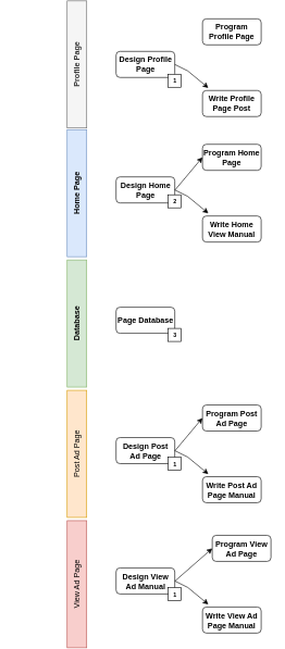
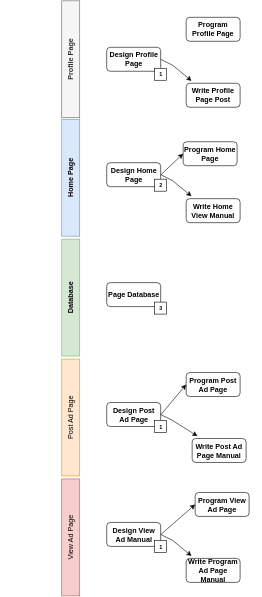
  <mxCell id="0" />
  <mxCell id="1" parent="0" />
  <mxCell id="2" value="Profile Page" style="rounded=0;whiteSpace=wrap;html=1;rotation=-90;fontStyle=1;fillColor=#f5f5f5;fontColor=#333333;strokeColor=#666666;" vertex="1" parent="1"><mxGeometry x="20" y="75" width="195" height="30" as="geometry" /></mxCell>
  <mxCell id="3" value="Home Page" style="rounded=0;whiteSpace=wrap;html=1;rotation=-90;fontStyle=1;fillColor=#dae8fc;strokeColor=#6c8ebf;" vertex="1" parent="1"><mxGeometry x="20" y="272.5" width="195" height="30" as="geometry" /></mxCell>
  <mxCell id="4" value="Database" style="rounded=0;whiteSpace=wrap;html=1;rotation=-90;fontStyle=1;fillColor=#d5e8d4;strokeColor=#82b366;" vertex="1" parent="1"><mxGeometry x="20" y="472.5" width="195" height="30" as="geometry" /></mxCell>
  <mxCell id="5" value="Post Ad Page" style="rounded=0;whiteSpace=wrap;html=1;rotation=-90;fillColor=#ffe6cc;strokeColor=#d79b00;" vertex="1" parent="1"><mxGeometry x="20" y="672.5" width="195" height="30" as="geometry" /></mxCell>
  <mxCell id="6" value="View Ad Page" style="rounded=0;whiteSpace=wrap;html=1;rotation=-90;fillColor=#f8cecc;strokeColor=#b85450;" vertex="1" parent="1"><mxGeometry x="20" y="872.5" width="195" height="30" as="geometry" /></mxCell>
  <mxCell id="7" value="Design Profile Page" style="rounded=1;whiteSpace=wrap;html=1;fontStyle=1" vertex="1" parent="1"><mxGeometry x="177.5" y="70" width="90" height="40" as="geometry" /></mxCell>
  <mxCell id="8" value="Design Home Page" style="rounded=1;whiteSpace=wrap;html=1;fontStyle=1" vertex="1" parent="1"><mxGeometry x="177.5" y="262.5" width="90" height="40" as="geometry" /></mxCell>
  <mxCell id="9" value="Page Database" style="rounded=1;whiteSpace=wrap;html=1;fontStyle=1" vertex="1" parent="1"><mxGeometry x="177.5" y="462.5" width="90" height="40" as="geometry" /></mxCell>
  <mxCell id="10" value="Design Post Ad Page" style="rounded=1;whiteSpace=wrap;html=1;fontStyle=1" vertex="1" parent="1"><mxGeometry x="177.5" y="662.5" width="90" height="40" as="geometry" /></mxCell>
  <mxCell id="11" value="Design View Ad Manual" style="rounded=1;whiteSpace=wrap;html=1;fontStyle=1" vertex="1" parent="1"><mxGeometry x="177.5" y="862.5" width="90" height="40" as="geometry" /></mxCell>
  <mxCell id="12" value="&lt;font style=&quot;font-size: 9px;&quot;&gt;1&lt;/font&gt;" style="whiteSpace=wrap;html=1;aspect=fixed;fontStyle=1" vertex="1" parent="1"><mxGeometry x="257.5" y="892.5" width="20" height="20" as="geometry" /></mxCell>
  <mxCell id="13" value="&lt;font style=&quot;font-size: 9px;&quot;&gt;1&lt;/font&gt;" style="whiteSpace=wrap;html=1;aspect=fixed;fontStyle=1" vertex="1" parent="1"><mxGeometry x="257.5" y="692.5" width="20" height="20" as="geometry" /></mxCell>
  <mxCell id="14" value="&lt;font style=&quot;font-size: 9px;&quot;&gt;1&lt;/font&gt;" style="whiteSpace=wrap;html=1;aspect=fixed;fontStyle=1" vertex="1" parent="1"><mxGeometry x="257.5" y="105" width="20" height="20" as="geometry" /></mxCell>
  <mxCell id="15" value="&lt;font style=&quot;font-size: 9px;&quot;&gt;2&lt;/font&gt;" style="whiteSpace=wrap;html=1;aspect=fixed;fontStyle=1" vertex="1" parent="1"><mxGeometry x="257.5" y="290" width="20" height="20" as="geometry" /></mxCell>
  <mxCell id="16" value="&lt;font style=&quot;font-size: 9px;&quot;&gt;3&lt;/font&gt;" style="whiteSpace=wrap;html=1;aspect=fixed;fontStyle=1" vertex="1" parent="1"><mxGeometry x="257.5" y="495" width="20" height="20" as="geometry" /></mxCell>
  <mxCell id="17" value="Program Profile Page" style="rounded=1;whiteSpace=wrap;html=1;fontStyle=1" vertex="1" parent="1"><mxGeometry x="310" y="20" width="90" height="40" as="geometry" /></mxCell>
  <mxCell id="18" value="Write Profile Page Post" style="rounded=1;whiteSpace=wrap;html=1;fontStyle=1" vertex="1" parent="1"><mxGeometry x="310" y="130" width="90" height="40" as="geometry" /></mxCell>
  <mxCell id="19" value="" style="endArrow=classic;html=1;rounded=0;entryX=0.1;entryY=-0.1;entryDx=0;entryDy=0;entryPerimeter=0;" edge="1" parent="1" target="18"><mxGeometry width="50" height="50" relative="1" as="geometry"><mxPoint x="267.5" y="90" as="sourcePoint" /><mxPoint x="307.5" y="110" as="targetPoint" /><Array as="points"><mxPoint x="287.5" y="100" /></Array></mxGeometry></mxCell>
- <mxCell id="20" value="Program Home Page" style="rounded=1;whiteSpace=wrap;html=1;fontStyle=1" vertex="1" parent="1"><mxGeometry x="310" y="212.5" width="90" height="40" as="geometry" /></mxCell>
+ <mxCell id="20" value="Program Home Page" style="rounded=1;whiteSpace=wrap;html=1;fontStyle=1" vertex="1" parent="1"><mxGeometry x="305" y="227.5" width="90" height="40" as="geometry" /></mxCell>
  <mxCell id="21" value="Write Home View Manual" style="rounded=1;whiteSpace=wrap;html=1;fontStyle=1" vertex="1" parent="1"><mxGeometry x="310" y="322.5" width="90" height="40" as="geometry" /></mxCell>
  <mxCell id="22" value="" style="endArrow=classic;html=1;rounded=0;exitX=1;exitY=0.5;exitDx=0;exitDy=0;entryX=0;entryY=0.5;entryDx=0;entryDy=0;" edge="1" parent="1" target="20"><mxGeometry width="50" height="50" relative="1" as="geometry"><mxPoint x="268" y="282.5" as="sourcePoint" /><mxPoint x="320" y="242.5" as="targetPoint" /></mxGeometry></mxCell>
  <mxCell id="23" value="" style="endArrow=classic;html=1;rounded=0;entryX=0.1;entryY=-0.1;entryDx=0;entryDy=0;entryPerimeter=0;" edge="1" parent="1" target="21"><mxGeometry width="50" height="50" relative="1" as="geometry"><mxPoint x="267.5" y="282.5" as="sourcePoint" /><mxPoint x="307.5" y="302.5" as="targetPoint" /><Array as="points"><mxPoint x="287.5" y="292.5" /></Array></mxGeometry></mxCell>
  <mxCell id="24" value="Program Post Ad Page" style="rounded=1;whiteSpace=wrap;html=1;fontStyle=1" vertex="1" parent="1"><mxGeometry x="310" y="612.5" width="90" height="40" as="geometry" /></mxCell>
- <mxCell id="25" value="Write Post Ad Page Manual" style="rounded=1;whiteSpace=wrap;html=1;fontStyle=1" vertex="1" parent="1"><mxGeometry x="310" y="722.5" width="90" height="40" as="geometry" /></mxCell>
+ <mxCell id="25" value="Write Post Ad Page Manual" style="rounded=1;whiteSpace=wrap;html=1;fontStyle=1" vertex="1" parent="1"><mxGeometry x="320" y="722.5" width="90" height="40" as="geometry" /></mxCell>
  <mxCell id="26" value="" style="endArrow=classic;html=1;rounded=0;exitX=1;exitY=0.5;exitDx=0;exitDy=0;entryX=0;entryY=0.5;entryDx=0;entryDy=0;" edge="1" parent="1" target="24"><mxGeometry width="50" height="50" relative="1" as="geometry"><mxPoint x="268" y="682.5" as="sourcePoint" /><mxPoint x="320" y="642.5" as="targetPoint" /></mxGeometry></mxCell>
  <mxCell id="27" value="" style="endArrow=classic;html=1;rounded=0;entryX=0.1;entryY=-0.1;entryDx=0;entryDy=0;entryPerimeter=0;" edge="1" parent="1" target="25"><mxGeometry width="50" height="50" relative="1" as="geometry"><mxPoint x="267.5" y="682.5" as="sourcePoint" /><mxPoint x="307.5" y="702.5" as="targetPoint" /><Array as="points"><mxPoint x="287.5" y="692.5" /></Array></mxGeometry></mxCell>
  <mxCell id="28" value="Program View Ad Page" style="rounded=1;whiteSpace=wrap;html=1;fontStyle=1" vertex="1" parent="1"><mxGeometry x="325" y="812.5" width="90" height="40" as="geometry" /></mxCell>
- <mxCell id="29" value="Write View Ad Page Manual" style="rounded=1;whiteSpace=wrap;html=1;fontStyle=1" vertex="1" parent="1"><mxGeometry x="310" y="922.5" width="90" height="40" as="geometry" /></mxCell>
+ <mxCell id="29" value="Write Program Ad Page Manual" style="rounded=1;whiteSpace=wrap;html=1;fontStyle=1" vertex="1" parent="1"><mxGeometry x="310" y="922.5" width="90" height="40" as="geometry" /></mxCell>
  <mxCell id="30" value="" style="endArrow=classic;html=1;rounded=0;exitX=1;exitY=0.5;exitDx=0;exitDy=0;entryX=0;entryY=0.5;entryDx=0;entryDy=0;" edge="1" parent="1" target="28"><mxGeometry width="50" height="50" relative="1" as="geometry"><mxPoint x="268" y="882.5" as="sourcePoint" /><mxPoint x="320" y="842.5" as="targetPoint" /></mxGeometry></mxCell>
  <mxCell id="31" value="" style="endArrow=classic;html=1;rounded=0;entryX=0.1;entryY=-0.1;entryDx=0;entryDy=0;entryPerimeter=0;" edge="1" parent="1" target="29"><mxGeometry width="50" height="50" relative="1" as="geometry"><mxPoint x="267.5" y="882.5" as="sourcePoint" /><mxPoint x="307.5" y="902.5" as="targetPoint" /><Array as="points"><mxPoint x="287.5" y="892.5" /></Array></mxGeometry></mxCell>
